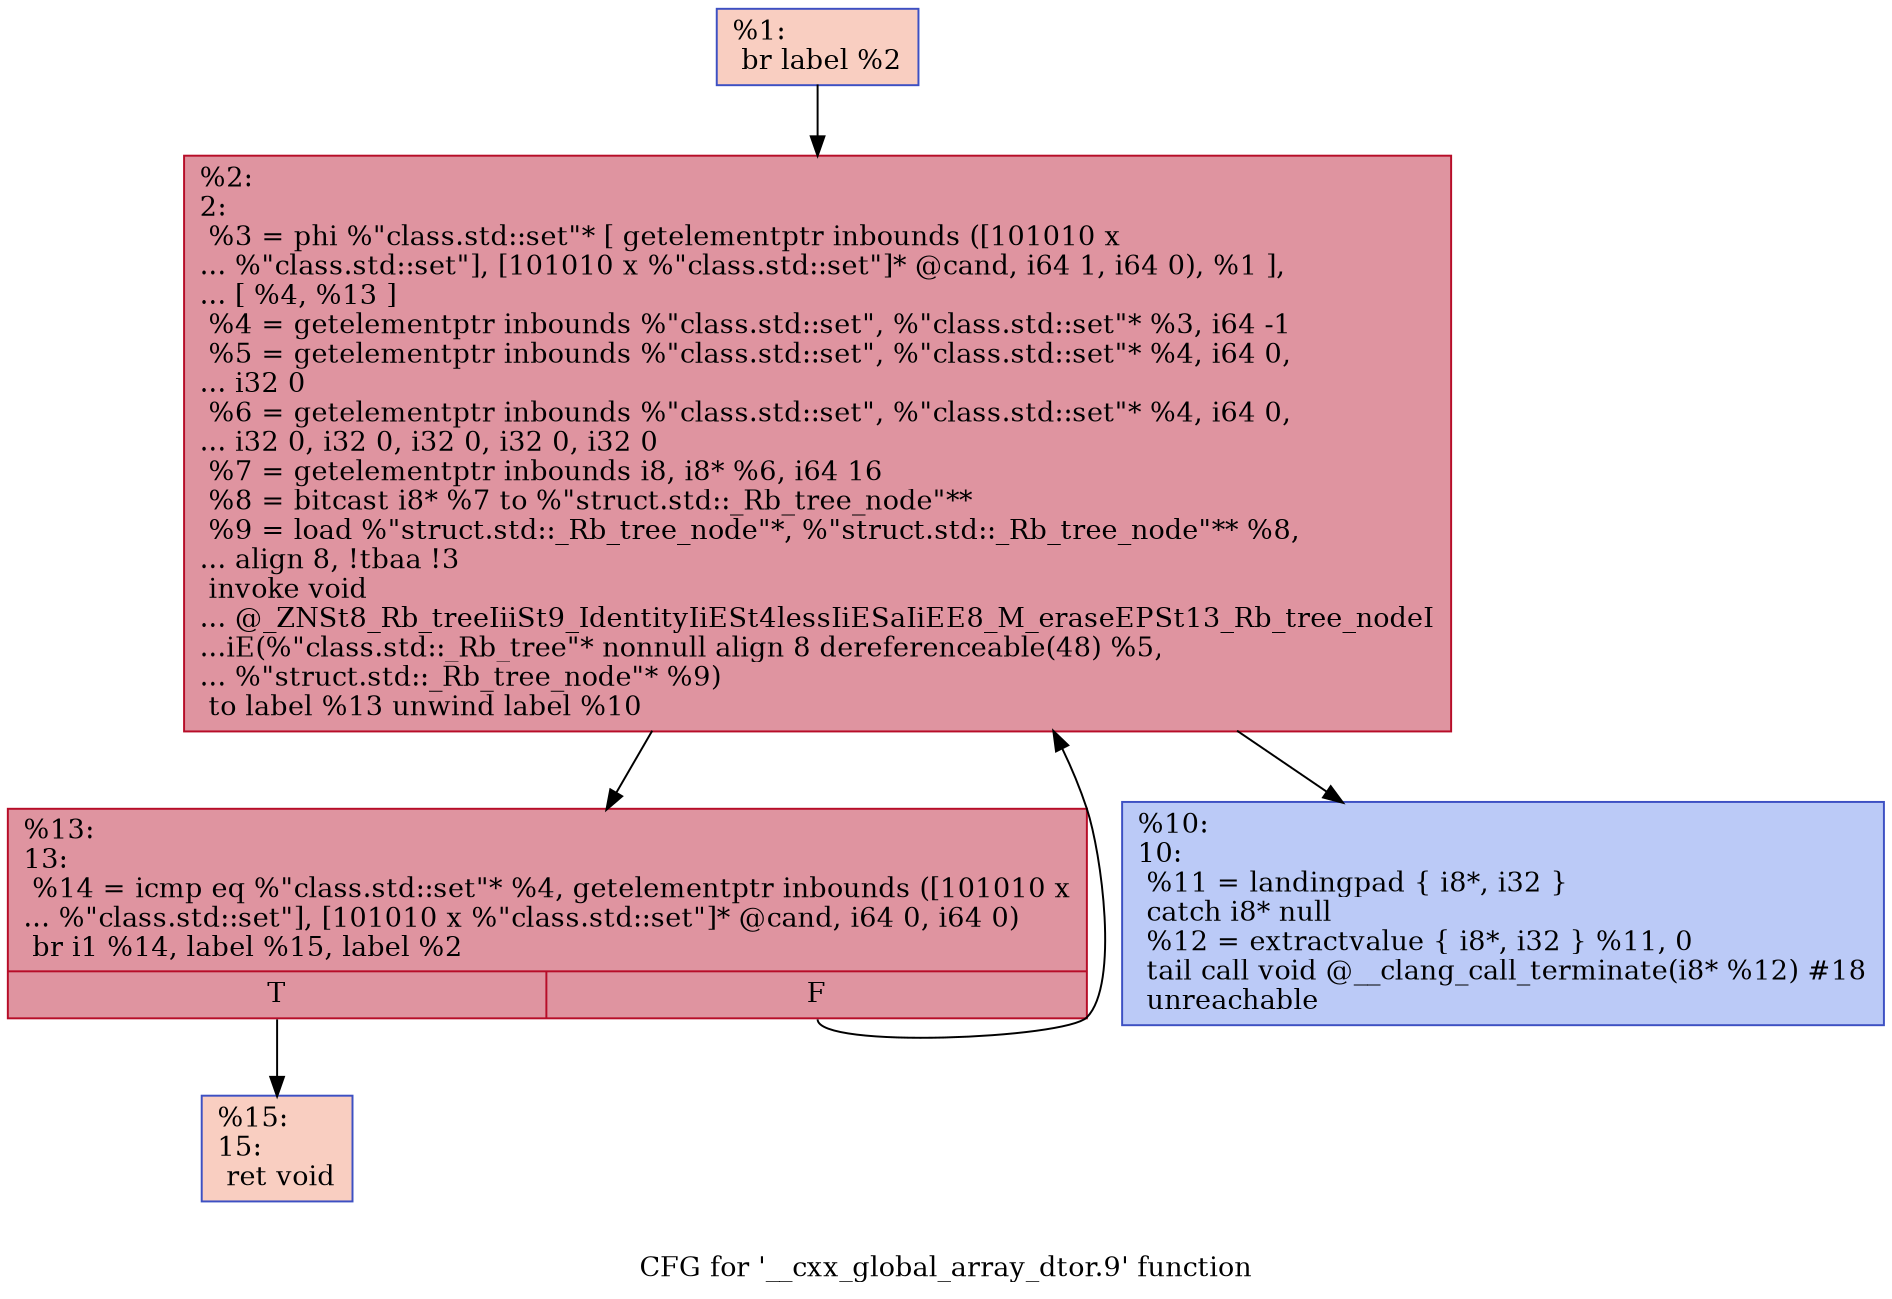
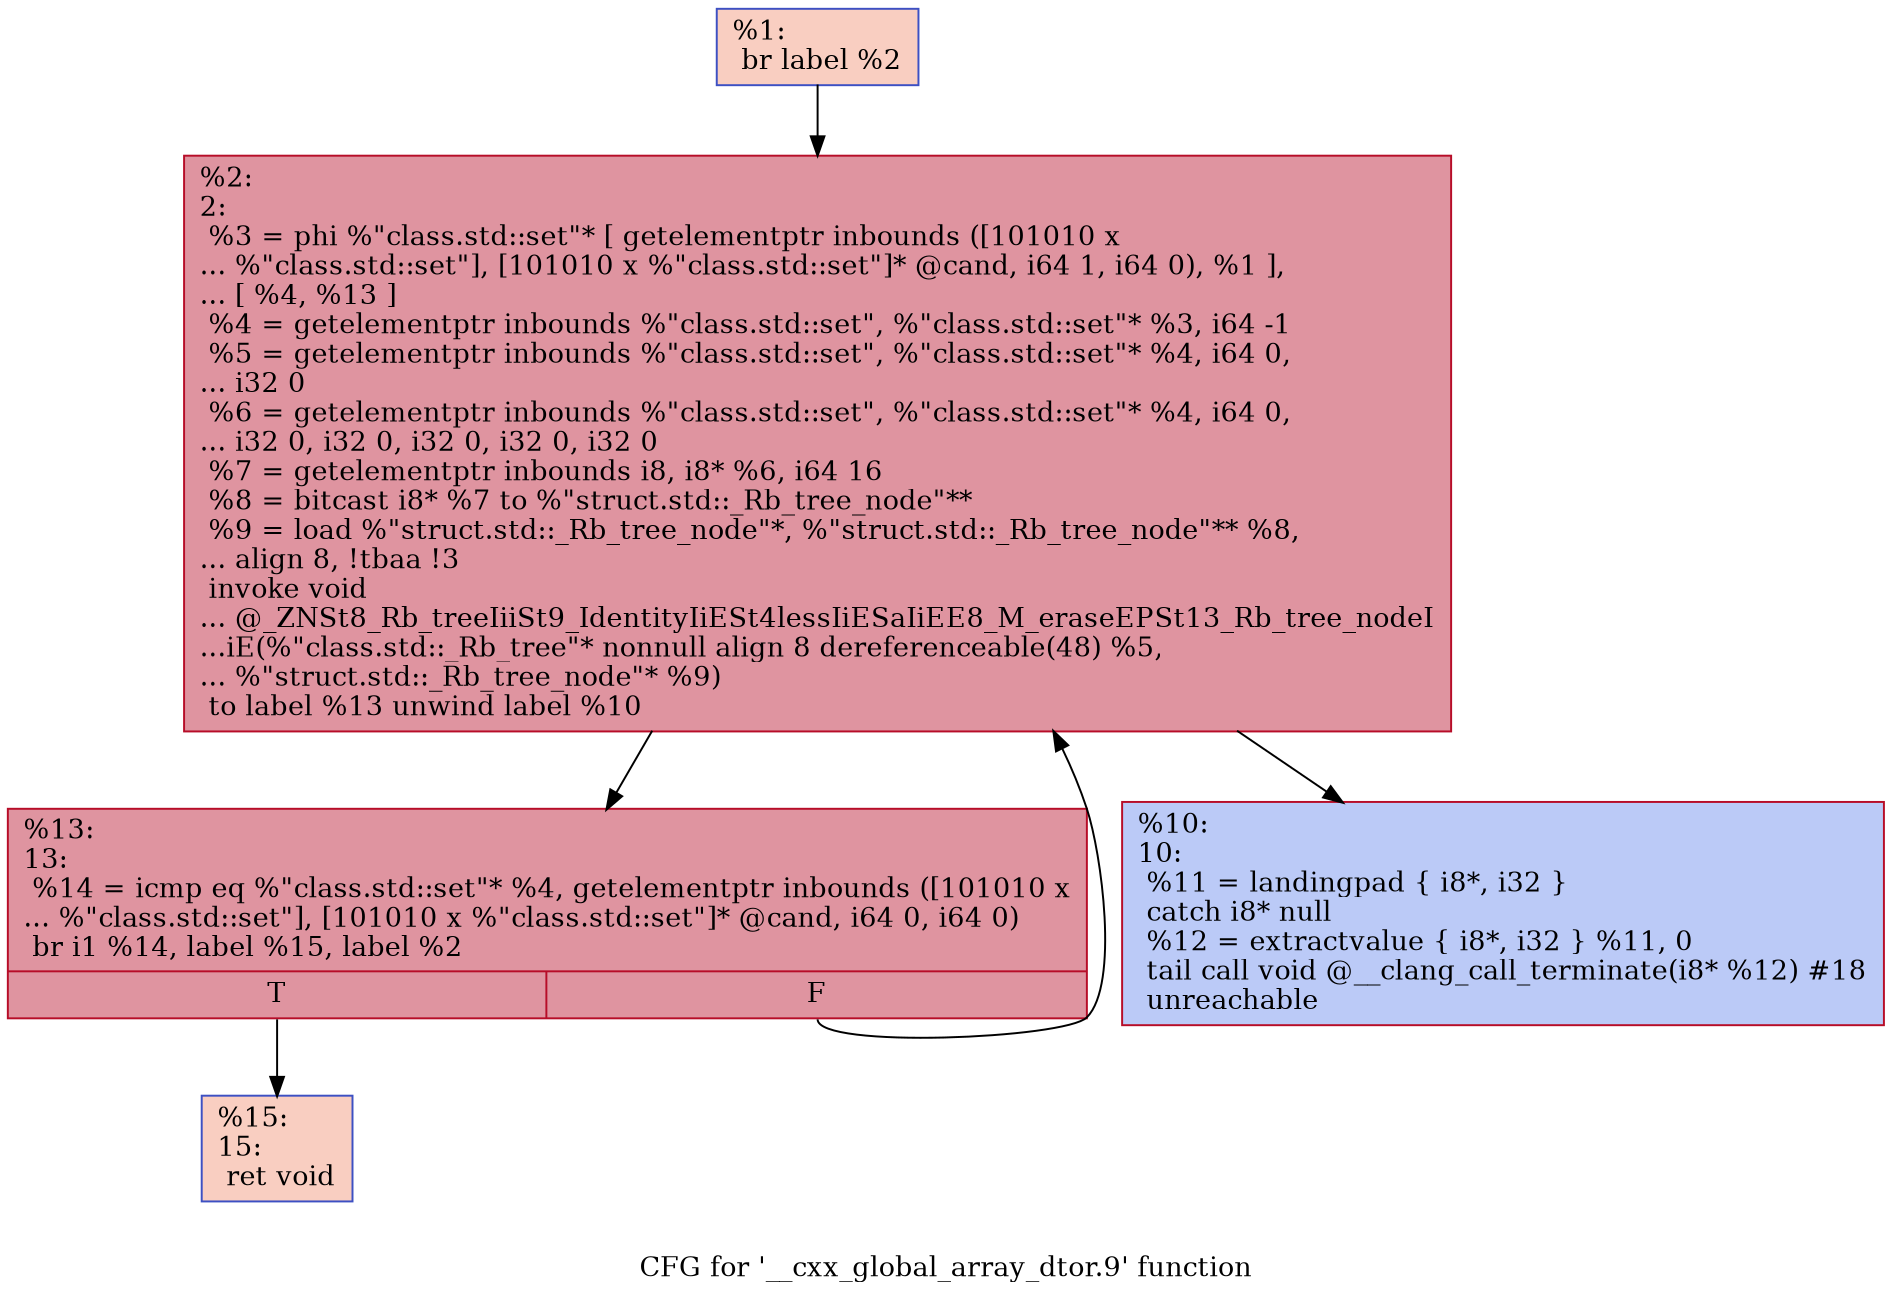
  digraph {
    label="CFG for '__cxx_global_array_dtor.9' function"
    node [color="#3d50c3ff" fillcolor="#f2907270" shape=record style=filled]
    n1 [label="{%1:\l  br label %2\l}"]
    n2 [color="#b70d28ff" fillcolor="#b70d2870" label="{%2:\l2:                                                \l  %3 = phi %\"class.std::set\"* [ getelementptr inbounds ([101010 x\l... %\"class.std::set\"], [101010 x %\"class.std::set\"]* @cand, i64 1, i64 0), %1 ],\l... [ %4, %13 ]\l  %4 = getelementptr inbounds %\"class.std::set\", %\"class.std::set\"* %3, i64 -1\l  %5 = getelementptr inbounds %\"class.std::set\", %\"class.std::set\"* %4, i64 0,\l... i32 0\l  %6 = getelementptr inbounds %\"class.std::set\", %\"class.std::set\"* %4, i64 0,\l... i32 0, i32 0, i32 0, i32 0, i32 0\l  %7 = getelementptr inbounds i8, i8* %6, i64 16\l  %8 = bitcast i8* %7 to %\"struct.std::_Rb_tree_node\"**\l  %9 = load %\"struct.std::_Rb_tree_node\"*, %\"struct.std::_Rb_tree_node\"** %8,\l... align 8, !tbaa !3\l  invoke void\l... @_ZNSt8_Rb_treeIiiSt9_IdentityIiESt4lessIiESaIiEE8_M_eraseEPSt13_Rb_tree_nodeI\l...iE(%\"class.std::_Rb_tree\"* nonnull align 8 dereferenceable(48) %5,\l... %\"struct.std::_Rb_tree_node\"* %9)\l          to label %13 unwind label %10\l}"]
    n3 [color="#b70d28ff" fillcolor="#b70d2870" label="{%13:\l13:                                               \l  %14 = icmp eq %\"class.std::set\"* %4, getelementptr inbounds ([101010 x\l... %\"class.std::set\"], [101010 x %\"class.std::set\"]* @cand, i64 0, i64 0)\l  br i1 %14, label %15, label %2\l|{<s0>T|<s1>F}}"]
-   n4 [fillcolor="#6687ed70" label="{%10:\l10:                                               \l  %11 = landingpad \{ i8*, i32 \}\l          catch i8* null\l  %12 = extractvalue \{ i8*, i32 \} %11, 0\l  tail call void @__clang_call_terminate(i8* %12) #18\l  unreachable\l}"]
+   n4 [color="#b70d28ff" fillcolor="#6687ed70" label="{%10:\l10:                                               \l  %11 = landingpad \{ i8*, i32 \}\l          catch i8* null\l  %12 = extractvalue \{ i8*, i32 \} %11, 0\l  tail call void @__clang_call_terminate(i8* %12) #18\l  unreachable\l}"]
    n5 [label="{%15:\l15:                                               \l  ret void\l}"]
    n1 -> n2
    n2 -> n3
    n2 -> n4
    n3 -> n2 [tailport=s1]
    n3 -> n5 [tailport=s0]
  }
